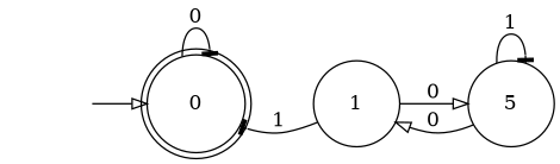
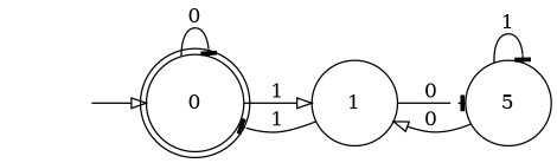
  digraph {
    rankdir=LR
    node [fixedsize=true shape=circle]
    edge [arrowhead=onormal]
    n1 [label=0 shape=doublecircle width=.8]
    n2 [label=1 width=.8]
    n3 [label=5 width=.8]
    begin [style=invisible width=.8]
    n1 -> n1 [arrowhead=tee label=0]
+   n1 -> n2 [label=1]
    n2 -> n1 [arrowhead=tee label=1]
-   n2 -> n3 [label=0]
+   n2 -> n3 [arrowhead=tee label=0]
    n3 -> n2 [label=0]
    n3 -> n3 [arrowhead=tee label=1]
    begin -> n1
  }
